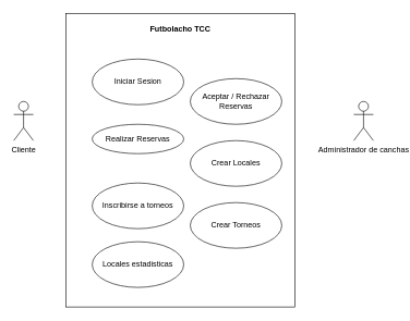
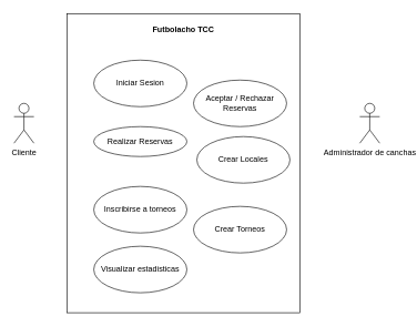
  <mxCell id="0" />
  <mxCell id="1" parent="0" />
  <mxCell id="2" value="" style="html=1;" vertex="1" parent="1"><mxGeometry x="100" y="20" width="350" height="450" as="geometry" /></mxCell>
  <mxCell id="3" value="Futbolacho TCC" style="text;align=center;fontStyle=1;verticalAlign=middle;spacingLeft=3;spacingRight=3;strokeColor=none;rotatable=0;points=[[0,0.5],[1,0.5]];portConstraint=eastwest;" vertex="1" parent="1"><mxGeometry x="235" y="30" width="80" height="26" as="geometry" /></mxCell>
  <mxCell id="4" value="Cliente" style="shape=umlActor;verticalLabelPosition=bottom;verticalAlign=top;html=1;" vertex="1" parent="1"><mxGeometry x="20" y="155" width="30" height="60" as="geometry" /></mxCell>
  <mxCell id="5" value="Administrador de canchas" style="shape=umlActor;verticalLabelPosition=bottom;verticalAlign=top;html=1;" vertex="1" parent="1"><mxGeometry x="540" y="155" width="30" height="60" as="geometry" /></mxCell>
  <mxCell id="6" value="Iniciar Sesion" style="ellipse;whiteSpace=wrap;html=1;" vertex="1" parent="1"><mxGeometry x="140" y="90" width="140" height="70" as="geometry" /></mxCell>
  <mxCell id="7" value="Realizar Reservas" style="ellipse;whiteSpace=wrap;html=1;" vertex="1" parent="1"><mxGeometry x="140" y="190" width="140" height="45" as="geometry" /></mxCell>
  <mxCell id="8" value="Inscribirse a torneos" style="ellipse;whiteSpace=wrap;html=1;" vertex="1" parent="1"><mxGeometry x="140" y="280" width="140" height="70" as="geometry" /></mxCell>
- <mxCell id="9" value="Locales estadisticas" style="ellipse;whiteSpace=wrap;html=1;" vertex="1" parent="1"><mxGeometry x="140" y="370" width="140" height="70" as="geometry" /></mxCell>
+ <mxCell id="9" value="Visualizar estadisticas" style="ellipse;whiteSpace=wrap;html=1;" vertex="1" parent="1"><mxGeometry x="140" y="370" width="140" height="70" as="geometry" /></mxCell>
  <mxCell id="10" value="Aceptar / Rechazar&lt;br&gt;Reservas" style="ellipse;whiteSpace=wrap;html=1;" vertex="1" parent="1"><mxGeometry x="290" y="120" width="140" height="70" as="geometry" /></mxCell>
- <mxCell id="11" value="Crear Locales" style="ellipse;whiteSpace=wrap;html=1;" vertex="1" parent="1"><mxGeometry x="290" y="215" width="140" height="70" as="geometry" /></mxCell>
+ <mxCell id="11" value="Crear Locales" style="ellipse;whiteSpace=wrap;html=1;" vertex="1" parent="1"><mxGeometry x="295" y="205" width="140" height="70" as="geometry" /></mxCell>
  <mxCell id="12" value="Crear Torneos" style="ellipse;whiteSpace=wrap;html=1;" vertex="1" parent="1"><mxGeometry x="290" y="310" width="140" height="70" as="geometry" /></mxCell>
